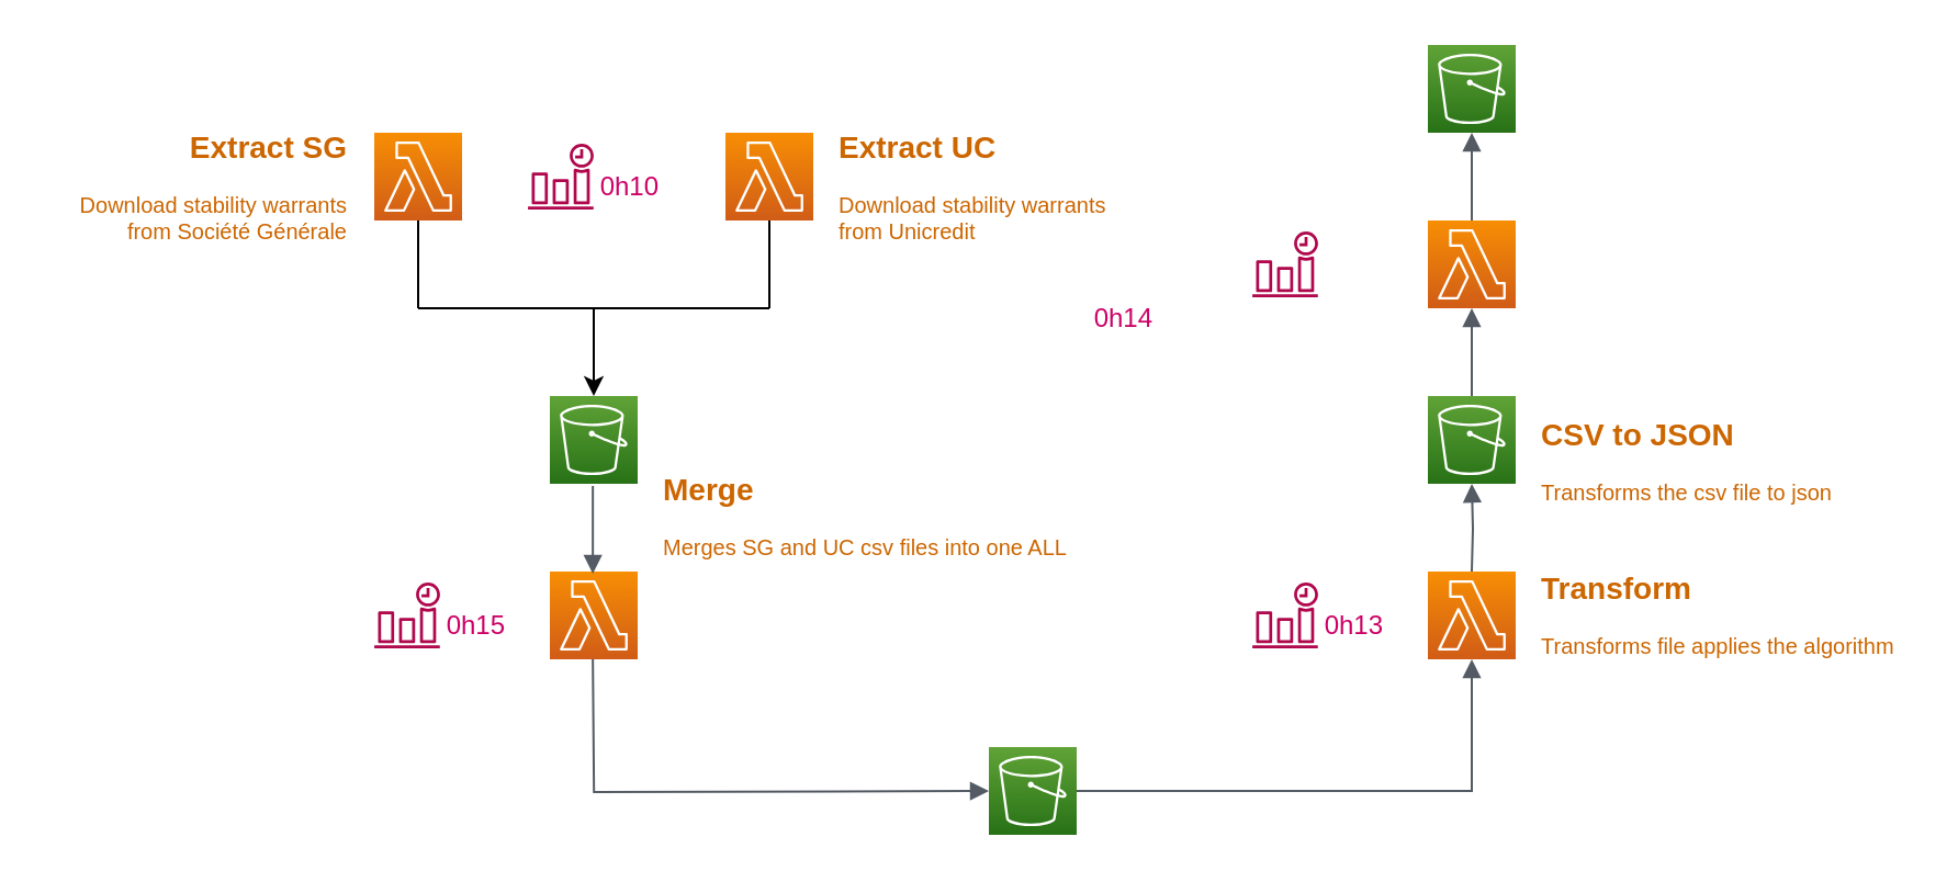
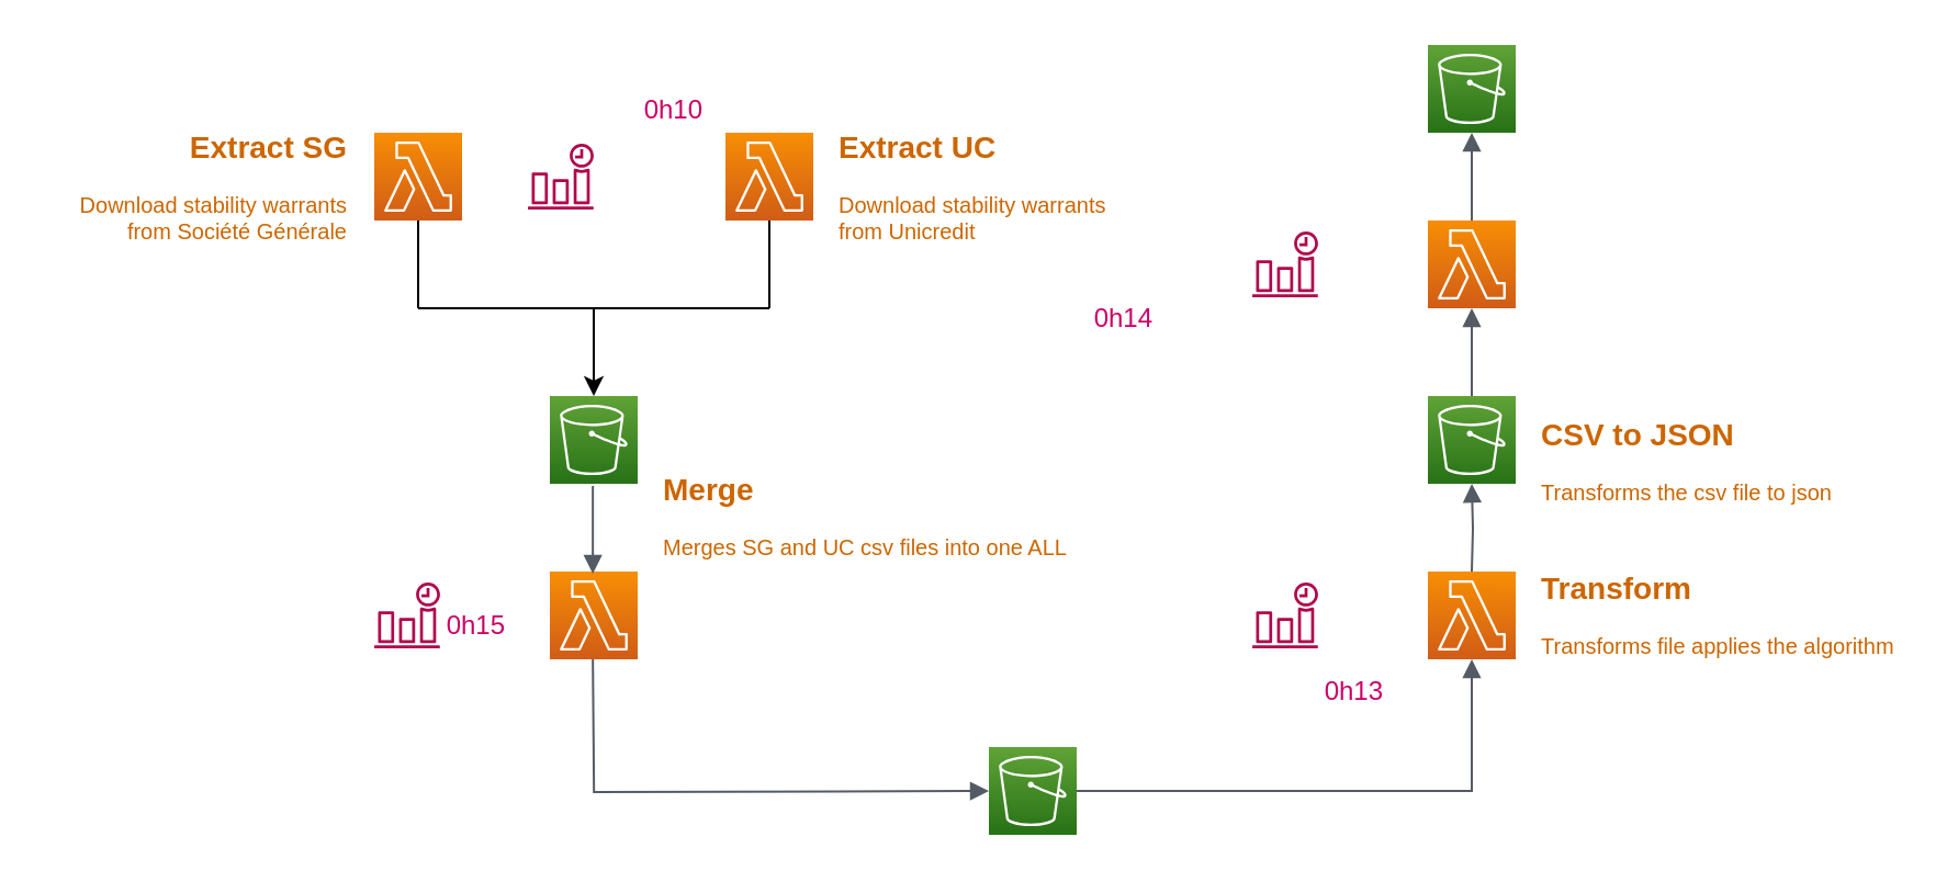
  <mxCell id="0" />
  <mxCell id="1" parent="0" />
  <mxCell id="2" value="" style="sketch=0;points=[[0,0,0],[0.25,0,0],[0.5,0,0],[0.75,0,0],[1,0,0],[0,1,0],[0.25,1,0],[0.5,1,0],[0.75,1,0],[1,1,0],[0,0.25,0],[0,0.5,0],[0,0.75,0],[1,0.25,0],[1,0.5,0],[1,0.75,0]];outlineConnect=0;fontColor=#232F3E;gradientColor=#F78E04;gradientDirection=north;fillColor=#D05C17;strokeColor=#ffffff;dashed=0;verticalLabelPosition=bottom;verticalAlign=top;align=center;html=1;fontSize=12;fontStyle=0;aspect=fixed;shape=mxgraph.aws4.resourceIcon;resIcon=mxgraph.aws4.lambda;" parent="1" vertex="1"><mxGeometry x="250" y="260" width="40" height="40" as="geometry" /></mxCell>
  <mxCell id="3" value="" style="sketch=0;points=[[0,0,0],[0.25,0,0],[0.5,0,0],[0.75,0,0],[1,0,0],[0,1,0],[0.25,1,0],[0.5,1,0],[0.75,1,0],[1,1,0],[0,0.25,0],[0,0.5,0],[0,0.75,0],[1,0.25,0],[1,0.5,0],[1,0.75,0]];outlineConnect=0;fontColor=#232F3E;gradientColor=#60A337;gradientDirection=north;fillColor=#277116;strokeColor=#ffffff;dashed=0;verticalLabelPosition=bottom;verticalAlign=top;align=center;html=1;fontSize=12;fontStyle=0;aspect=fixed;shape=mxgraph.aws4.resourceIcon;resIcon=mxgraph.aws4.s3;" parent="1" vertex="1"><mxGeometry x="450" y="340" width="40" height="40" as="geometry" /></mxCell>
  <mxCell id="4" value="" style="sketch=0;outlineConnect=0;fontColor=#232F3E;gradientColor=none;fillColor=#B0084D;strokeColor=none;dashed=0;verticalLabelPosition=bottom;verticalAlign=top;align=center;html=1;fontSize=12;fontStyle=0;aspect=fixed;pointerEvents=1;shape=mxgraph.aws4.event_time_based;" parent="1" vertex="1"><mxGeometry x="170" y="265" width="30" height="30" as="geometry" /></mxCell>
  <mxCell id="5" value="&lt;font color=&quot;#cc0066&quot;&gt;&amp;nbsp;0h15&lt;/font&gt;" style="text;html=1;strokeColor=none;fillColor=none;align=center;verticalAlign=middle;whiteSpace=wrap;rounded=0;" parent="1" vertex="1"><mxGeometry x="200" y="275" width="30" height="20" as="geometry" /></mxCell>
  <mxCell id="6" value="&lt;font color=&quot;#cc6600&quot;&gt;&lt;b&gt;&lt;font style=&quot;font-size: 14px&quot;&gt;Merge&lt;/font&gt;&lt;/b&gt;&lt;br style=&quot;font-size: 9px&quot;&gt;&lt;br style=&quot;font-size: 9px&quot;&gt;Merges SG and UC csv files into one ALL&lt;/font&gt;" style="text;html=1;strokeColor=none;fillColor=none;align=left;verticalAlign=middle;whiteSpace=wrap;rounded=0;fontSize=10;fontColor=#CC0066;" parent="1" vertex="1"><mxGeometry x="300" y="215" width="190" height="40" as="geometry" /></mxCell>
  <mxCell id="7" value="" style="sketch=0;points=[[0,0,0],[0.25,0,0],[0.5,0,0],[0.75,0,0],[1,0,0],[0,1,0],[0.25,1,0],[0.5,1,0],[0.75,1,0],[1,1,0],[0,0.25,0],[0,0.5,0],[0,0.75,0],[1,0.25,0],[1,0.5,0],[1,0.75,0]];outlineConnect=0;fontColor=#232F3E;gradientColor=#F78E04;gradientDirection=north;fillColor=#D05C17;strokeColor=#ffffff;dashed=0;verticalLabelPosition=bottom;verticalAlign=top;align=center;html=1;fontSize=12;fontStyle=0;aspect=fixed;shape=mxgraph.aws4.resourceIcon;resIcon=mxgraph.aws4.lambda;" parent="1" vertex="1"><mxGeometry x="650" y="260" width="40" height="40" as="geometry" /></mxCell>
  <mxCell id="8" value="" style="sketch=0;outlineConnect=0;fontColor=#232F3E;gradientColor=none;fillColor=#B0084D;strokeColor=none;dashed=0;verticalLabelPosition=bottom;verticalAlign=top;align=center;html=1;fontSize=12;fontStyle=0;aspect=fixed;pointerEvents=1;shape=mxgraph.aws4.event_time_based;" parent="1" vertex="1"><mxGeometry x="570" y="265" width="30" height="30" as="geometry" /></mxCell>
- <mxCell id="9" value="&lt;font color=&quot;#cc0066&quot;&gt;&amp;nbsp;0h13&lt;/font&gt;" style="text;html=1;strokeColor=none;fillColor=none;align=center;verticalAlign=middle;whiteSpace=wrap;rounded=0;" parent="1" vertex="1"><mxGeometry x="600" y="275" width="30" height="20" as="geometry" /></mxCell>
+ <mxCell id="9" value="&lt;font color=&quot;#cc0066&quot;&gt;&amp;nbsp;0h13&lt;/font&gt;" style="text;html=1;strokeColor=none;fillColor=none;align=center;verticalAlign=middle;whiteSpace=wrap;rounded=0;" parent="1" vertex="1"><mxGeometry x="600" y="305" width="30" height="20" as="geometry" /></mxCell>
  <mxCell id="10" value="&lt;font color=&quot;#cc6600&quot;&gt;&lt;b&gt;&lt;font style=&quot;font-size: 14px&quot;&gt;Transform&lt;/font&gt;&lt;/b&gt;&lt;br style=&quot;font-size: 9px&quot;&gt;&lt;br style=&quot;font-size: 9px&quot;&gt;Transforms file applies the algorithm&lt;br&gt;&lt;/font&gt;" style="text;html=1;strokeColor=none;fillColor=none;align=left;verticalAlign=middle;whiteSpace=wrap;rounded=0;fontSize=10;fontColor=#CC0066;" parent="1" vertex="1"><mxGeometry x="700" y="260" width="170" height="40" as="geometry" /></mxCell>
  <mxCell id="11" value="" style="edgeStyle=orthogonalEdgeStyle;html=1;endArrow=none;elbow=vertical;startArrow=block;startFill=1;strokeColor=#545B64;rounded=0;fontSize=9;fontColor=#CC6600;" parent="1" edge="1"><mxGeometry width="100" relative="1" as="geometry"><mxPoint x="450" y="360" as="sourcePoint" /><mxPoint x="269.58" y="300" as="targetPoint" /></mxGeometry></mxCell>
  <mxCell id="12" value="" style="edgeStyle=orthogonalEdgeStyle;html=1;endArrow=none;elbow=vertical;startArrow=block;startFill=1;strokeColor=#545B64;rounded=0;fontSize=9;fontColor=#CC6600;exitX=0.5;exitY=1;exitDx=0;exitDy=0;exitPerimeter=0;entryX=1;entryY=0.5;entryDx=0;entryDy=0;entryPerimeter=0;" parent="1" edge="1" target="3" source="7"><mxGeometry width="100" relative="1" as="geometry"><mxPoint x="584.58" y="400" as="sourcePoint" /><mxPoint x="584.58" y="360" as="targetPoint" /></mxGeometry></mxCell>
  <mxCell id="13" value="" style="sketch=0;points=[[0,0,0],[0.25,0,0],[0.5,0,0],[0.75,0,0],[1,0,0],[0,1,0],[0.25,1,0],[0.5,1,0],[0.75,1,0],[1,1,0],[0,0.25,0],[0,0.5,0],[0,0.75,0],[1,0.25,0],[1,0.5,0],[1,0.75,0]];outlineConnect=0;fontColor=#232F3E;gradientColor=#F78E04;gradientDirection=north;fillColor=#D05C17;strokeColor=#ffffff;dashed=0;verticalLabelPosition=bottom;verticalAlign=top;align=center;html=1;fontSize=12;fontStyle=0;aspect=fixed;shape=mxgraph.aws4.resourceIcon;resIcon=mxgraph.aws4.lambda;" parent="1" vertex="1"><mxGeometry x="650" y="100" width="40" height="40" as="geometry" /></mxCell>
  <mxCell id="14" value="" style="sketch=0;outlineConnect=0;fontColor=#232F3E;gradientColor=none;fillColor=#B0084D;strokeColor=none;dashed=0;verticalLabelPosition=bottom;verticalAlign=top;align=center;html=1;fontSize=12;fontStyle=0;aspect=fixed;pointerEvents=1;shape=mxgraph.aws4.event_time_based;" parent="1" vertex="1"><mxGeometry x="570" y="105" width="30" height="30" as="geometry" /></mxCell>
  <mxCell id="15" value="&lt;font color=&quot;#cc0066&quot;&gt;&amp;nbsp;0h14&lt;/font&gt;" style="text;html=1;strokeColor=none;fillColor=none;align=center;verticalAlign=middle;whiteSpace=wrap;rounded=0;" parent="1" vertex="1"><mxGeometry x="495" y="135" width="30" height="20" as="geometry" /></mxCell>
  <mxCell id="16" value="&lt;font color=&quot;#cc6600&quot;&gt;&lt;b&gt;&lt;font style=&quot;font-size: 14px&quot;&gt;CSV to JSON&lt;/font&gt;&lt;/b&gt;&lt;br style=&quot;font-size: 9px&quot;&gt;&lt;br style=&quot;font-size: 9px&quot;&gt;Transforms the csv file to json&lt;br&gt;&lt;/font&gt;" style="text;html=1;strokeColor=none;fillColor=none;align=left;verticalAlign=middle;whiteSpace=wrap;rounded=0;fontSize=10;fontColor=#CC0066;" parent="1" vertex="1"><mxGeometry x="700" y="190" width="150" height="40" as="geometry" /></mxCell>
  <mxCell id="17" value="" style="sketch=0;points=[[0,0,0],[0.25,0,0],[0.5,0,0],[0.75,0,0],[1,0,0],[0,1,0],[0.25,1,0],[0.5,1,0],[0.75,1,0],[1,1,0],[0,0.25,0],[0,0.5,0],[0,0.75,0],[1,0.25,0],[1,0.5,0],[1,0.75,0]];outlineConnect=0;fontColor=#232F3E;gradientColor=#60A337;gradientDirection=north;fillColor=#277116;strokeColor=#ffffff;dashed=0;verticalLabelPosition=bottom;verticalAlign=top;align=center;html=1;fontSize=12;fontStyle=0;aspect=fixed;shape=mxgraph.aws4.resourceIcon;resIcon=mxgraph.aws4.s3;" parent="1" vertex="1"><mxGeometry x="250" y="180" width="40" height="40" as="geometry" /></mxCell>
  <mxCell id="18" value="" style="edgeStyle=orthogonalEdgeStyle;html=1;endArrow=none;elbow=vertical;startArrow=block;startFill=1;strokeColor=#545B64;rounded=0;fontSize=9;fontColor=#CC6600;" parent="1" edge="1"><mxGeometry width="100" relative="1" as="geometry"><mxPoint x="269.58" y="261" as="sourcePoint" /><mxPoint x="269.58" y="221" as="targetPoint" /></mxGeometry></mxCell>
  <mxCell id="19" value="" style="sketch=0;points=[[0,0,0],[0.25,0,0],[0.5,0,0],[0.75,0,0],[1,0,0],[0,1,0],[0.25,1,0],[0.5,1,0],[0.75,1,0],[1,1,0],[0,0.25,0],[0,0.5,0],[0,0.75,0],[1,0.25,0],[1,0.5,0],[1,0.75,0]];outlineConnect=0;fontColor=#232F3E;gradientColor=#F78E04;gradientDirection=north;fillColor=#D05C17;strokeColor=#ffffff;dashed=0;verticalLabelPosition=bottom;verticalAlign=top;align=center;html=1;fontSize=12;fontStyle=0;aspect=fixed;shape=mxgraph.aws4.resourceIcon;resIcon=mxgraph.aws4.lambda;" parent="1" vertex="1"><mxGeometry x="330" y="60" width="40" height="40" as="geometry" /></mxCell>
  <mxCell id="20" value="" style="sketch=0;outlineConnect=0;fontColor=#232F3E;gradientColor=none;fillColor=#B0084D;strokeColor=none;dashed=0;verticalLabelPosition=bottom;verticalAlign=top;align=center;html=1;fontSize=12;fontStyle=0;aspect=fixed;pointerEvents=1;shape=mxgraph.aws4.event_time_based;" parent="1" vertex="1"><mxGeometry x="240" y="65" width="30" height="30" as="geometry" /></mxCell>
- <mxCell id="21" value="&lt;font color=&quot;#cc0066&quot;&gt;&amp;nbsp;0h10&lt;/font&gt;" style="text;html=1;strokeColor=none;fillColor=none;align=center;verticalAlign=middle;whiteSpace=wrap;rounded=0;" parent="1" vertex="1"><mxGeometry x="270" y="75" width="30" height="20" as="geometry" /></mxCell>
+ <mxCell id="21" value="&lt;font color=&quot;#cc0066&quot;&gt;&amp;nbsp;0h10&lt;/font&gt;" style="text;html=1;strokeColor=none;fillColor=none;align=center;verticalAlign=middle;whiteSpace=wrap;rounded=0;" parent="1" vertex="1"><mxGeometry x="290" y="40" width="30" height="20" as="geometry" /></mxCell>
  <mxCell id="22" value="&lt;font color=&quot;#cc6600&quot;&gt;&lt;b&gt;&lt;font style=&quot;font-size: 14px&quot;&gt;Extract UC&lt;/font&gt;&lt;/b&gt;&lt;br style=&quot;font-size: 9px&quot;&gt;&lt;br style=&quot;font-size: 9px&quot;&gt;Download stability warrants&lt;br&gt;from Unicredit&lt;br&gt;&lt;/font&gt;" style="text;html=1;strokeColor=none;fillColor=none;align=left;verticalAlign=middle;whiteSpace=wrap;rounded=0;fontSize=10;fontColor=#CC0066;" parent="1" vertex="1"><mxGeometry x="380" y="55" width="140" height="60" as="geometry" /></mxCell>
  <mxCell id="23" value="" style="sketch=0;points=[[0,0,0],[0.25,0,0],[0.5,0,0],[0.75,0,0],[1,0,0],[0,1,0],[0.25,1,0],[0.5,1,0],[0.75,1,0],[1,1,0],[0,0.25,0],[0,0.5,0],[0,0.75,0],[1,0.25,0],[1,0.5,0],[1,0.75,0]];outlineConnect=0;fontColor=#232F3E;gradientColor=#F78E04;gradientDirection=north;fillColor=#D05C17;strokeColor=#ffffff;dashed=0;verticalLabelPosition=bottom;verticalAlign=top;align=center;html=1;fontSize=12;fontStyle=0;aspect=fixed;shape=mxgraph.aws4.resourceIcon;resIcon=mxgraph.aws4.lambda;" parent="1" vertex="1"><mxGeometry x="170" y="60" width="40" height="40" as="geometry" /></mxCell>
  <mxCell id="24" value="&lt;font color=&quot;#cc6600&quot;&gt;&lt;b&gt;&lt;font style=&quot;font-size: 14px&quot;&gt;Extract SG&lt;/font&gt;&lt;/b&gt;&lt;br style=&quot;font-size: 9px&quot;&gt;&lt;br style=&quot;font-size: 9px&quot;&gt;Download stability warrants &lt;br&gt;from Société Générale&lt;br&gt;&lt;/font&gt;" style="text;html=1;strokeColor=none;fillColor=none;align=right;verticalAlign=middle;whiteSpace=wrap;rounded=0;fontSize=10;fontColor=#CC0066;" parent="1" vertex="1"><mxGeometry x="20" y="60" width="140" height="50" as="geometry" /></mxCell>
  <mxCell id="25" value="" style="endArrow=classic;html=1;rounded=0;fontSize=9;fontColor=#CC6600;entryX=0.5;entryY=0;entryDx=0;entryDy=0;entryPerimeter=0;" parent="1" target="17" edge="1"><mxGeometry width="50" height="50" relative="1" as="geometry"><mxPoint x="270" y="140" as="sourcePoint" /><mxPoint x="350" y="40" as="targetPoint" /></mxGeometry></mxCell>
  <mxCell id="26" value="" style="endArrow=none;html=1;rounded=0;fontSize=9;fontColor=#CC6600;" parent="1" edge="1"><mxGeometry width="50" height="50" relative="1" as="geometry"><mxPoint x="190" y="140" as="sourcePoint" /><mxPoint x="350" y="140" as="targetPoint" /></mxGeometry></mxCell>
  <mxCell id="27" value="" style="endArrow=none;html=1;rounded=0;fontSize=9;fontColor=#CC6600;entryX=0.5;entryY=1;entryDx=0;entryDy=0;entryPerimeter=0;" parent="1" target="19" edge="1"><mxGeometry width="50" height="50" relative="1" as="geometry"><mxPoint x="350" y="140" as="sourcePoint" /><mxPoint x="350" y="40" as="targetPoint" /></mxGeometry></mxCell>
  <mxCell id="28" value="" style="endArrow=none;html=1;rounded=0;fontSize=9;fontColor=#CC6600;entryX=0.5;entryY=1;entryDx=0;entryDy=0;entryPerimeter=0;" parent="1" target="23" edge="1"><mxGeometry width="50" height="50" relative="1" as="geometry"><mxPoint x="190" y="140" as="sourcePoint" /><mxPoint x="210" y="160" as="targetPoint" /></mxGeometry></mxCell>
  <mxCell id="29" value="" style="sketch=0;points=[[0,0,0],[0.25,0,0],[0.5,0,0],[0.75,0,0],[1,0,0],[0,1,0],[0.25,1,0],[0.5,1,0],[0.75,1,0],[1,1,0],[0,0.25,0],[0,0.5,0],[0,0.75,0],[1,0.25,0],[1,0.5,0],[1,0.75,0]];outlineConnect=0;fontColor=#232F3E;gradientColor=#60A337;gradientDirection=north;fillColor=#277116;strokeColor=#ffffff;dashed=0;verticalLabelPosition=bottom;verticalAlign=top;align=center;html=1;fontSize=12;fontStyle=0;aspect=fixed;shape=mxgraph.aws4.resourceIcon;resIcon=mxgraph.aws4.s3;" vertex="1" parent="1"><mxGeometry x="650" y="180" width="40" height="40" as="geometry" /></mxCell>
  <mxCell id="30" value="" style="edgeStyle=orthogonalEdgeStyle;html=1;endArrow=none;elbow=vertical;startArrow=block;startFill=1;strokeColor=#545B64;rounded=0;fontSize=9;fontColor=#CC6600;exitX=0.5;exitY=1;exitDx=0;exitDy=0;exitPerimeter=0;entryX=0.5;entryY=0;entryDx=0;entryDy=0;entryPerimeter=0;" edge="1" parent="1" source="13" target="29"><mxGeometry width="100" relative="1" as="geometry"><mxPoint x="600" y="160" as="sourcePoint" /><mxPoint x="600" y="190" as="targetPoint" /></mxGeometry></mxCell>
  <mxCell id="31" value="" style="edgeStyle=orthogonalEdgeStyle;html=1;endArrow=none;elbow=vertical;startArrow=block;startFill=1;strokeColor=#545B64;rounded=0;fontSize=9;fontColor=#CC6600;entryX=0.5;entryY=0;entryDx=0;entryDy=0;entryPerimeter=0;" edge="1" parent="1" target="7"><mxGeometry width="100" relative="1" as="geometry"><mxPoint x="670" y="220" as="sourcePoint" /><mxPoint x="680" y="190" as="targetPoint" /></mxGeometry></mxCell>
  <mxCell id="32" value="" style="sketch=0;points=[[0,0,0],[0.25,0,0],[0.5,0,0],[0.75,0,0],[1,0,0],[0,1,0],[0.25,1,0],[0.5,1,0],[0.75,1,0],[1,1,0],[0,0.25,0],[0,0.5,0],[0,0.75,0],[1,0.25,0],[1,0.5,0],[1,0.75,0]];outlineConnect=0;fontColor=#232F3E;gradientColor=#60A337;gradientDirection=north;fillColor=#277116;strokeColor=#ffffff;dashed=0;verticalLabelPosition=bottom;verticalAlign=top;align=center;html=1;fontSize=12;fontStyle=0;aspect=fixed;shape=mxgraph.aws4.resourceIcon;resIcon=mxgraph.aws4.s3;" vertex="1" parent="1"><mxGeometry x="650" width="40" height="40" as="geometry" y="20" /></mxCell>
  <mxCell id="33" value="" style="edgeStyle=orthogonalEdgeStyle;html=1;endArrow=none;elbow=vertical;startArrow=block;startFill=1;strokeColor=#545B64;rounded=0;fontSize=9;fontColor=#CC6600;exitX=0.5;exitY=1;exitDx=0;exitDy=0;exitPerimeter=0;" edge="1" parent="1" source="32"><mxGeometry width="100" relative="1" as="geometry"><mxPoint x="390" y="200" as="sourcePoint" /><mxPoint x="670" y="100" as="targetPoint" /></mxGeometry></mxCell>
